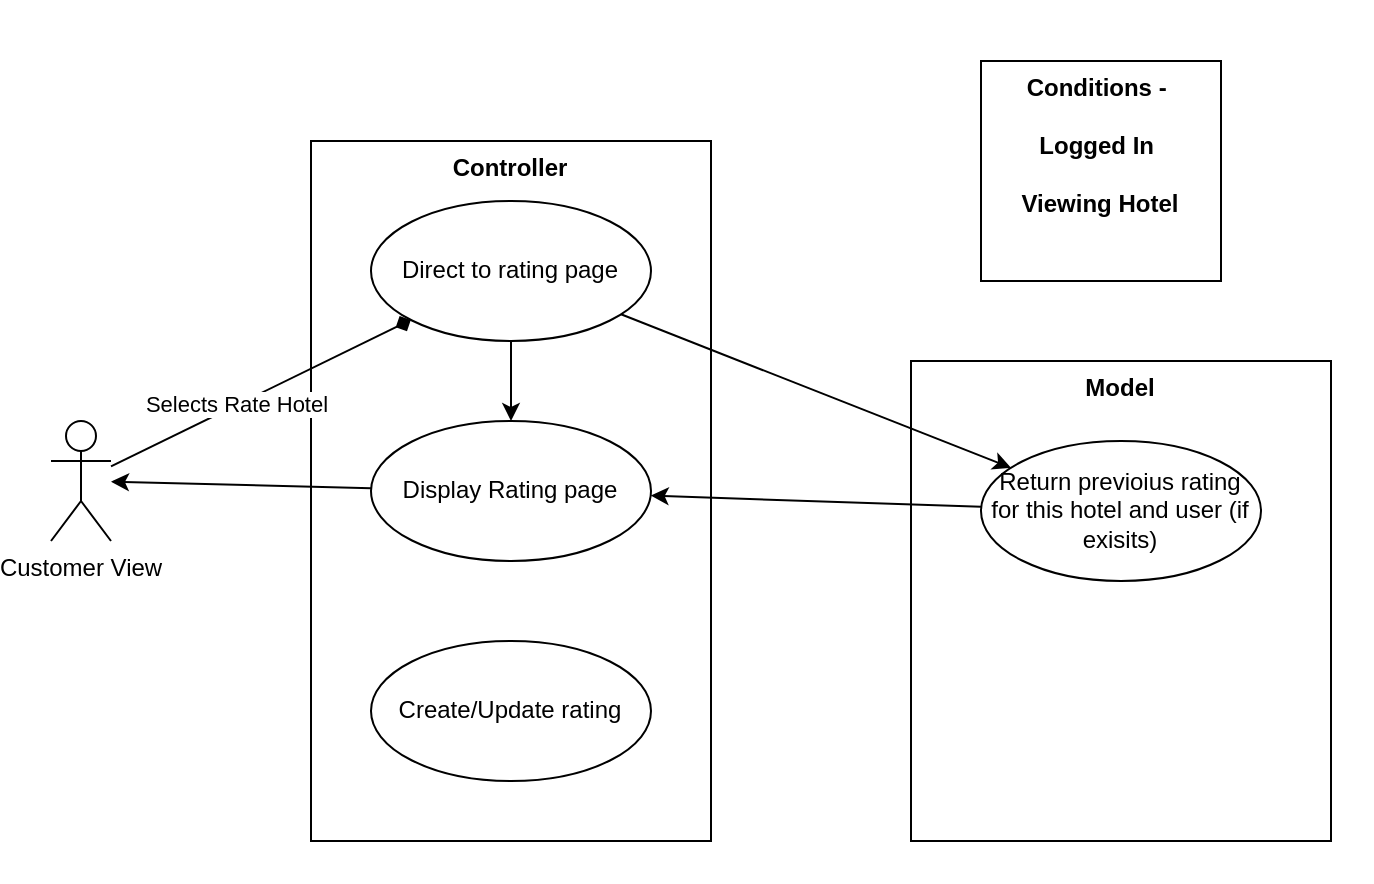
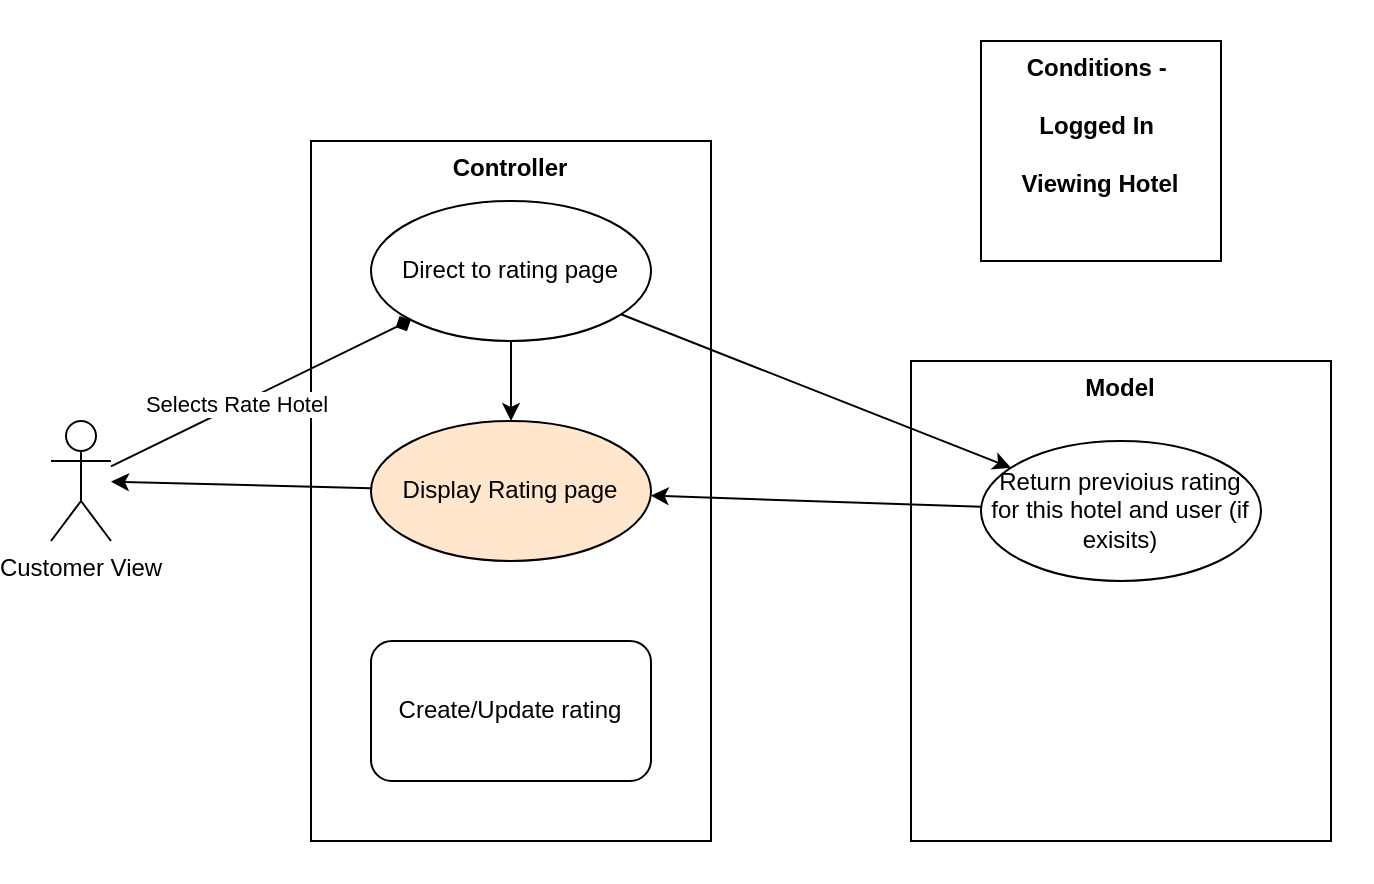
  <mxCell id="0" />
  <mxCell id="1" parent="0" />
  <mxCell id="2" value="Controller" style="shape=rect;html=1;verticalAlign=top;fontStyle=1;whiteSpace=wrap;align=center;" parent="1" vertex="1"><mxGeometry x="150" y="70" width="200" height="350" as="geometry" /></mxCell>
  <mxCell id="3" style="edgeStyle=none;html=1;endArrow=diamond;" parent="1" source="5" target="9" edge="1"><mxGeometry relative="1" as="geometry" /></mxCell>
  <mxCell id="4" value="Selects Rate Hotel" style="edgeLabel;html=1;align=center;verticalAlign=middle;resizable=0;points=[];" parent="3" vertex="1" connectable="0"><mxGeometry x="-0.161" relative="1" as="geometry"><mxPoint as="offset" /></mxGeometry></mxCell>
  <mxCell id="5" value="Customer View" style="shape=umlActor;html=1;verticalLabelPosition=bottom;verticalAlign=top;align=center;" parent="1" vertex="1"><mxGeometry x="20" y="210" width="30" height="60" as="geometry" /></mxCell>
  <mxCell id="6" value="Model" style="shape=rect;html=1;verticalAlign=top;fontStyle=1;whiteSpace=wrap;align=center;" parent="1" vertex="1"><mxGeometry x="450" y="180" width="210" height="240" as="geometry" /></mxCell>
  <mxCell id="7" style="edgeStyle=none;html=1;" parent="1" source="9" target="14" edge="1"><mxGeometry relative="1" as="geometry" /></mxCell>
  <mxCell id="8" style="edgeStyle=none;html=1;" parent="1" source="9" target="11" edge="1"><mxGeometry relative="1" as="geometry" /></mxCell>
  <mxCell id="9" value="Direct to rating page" style="ellipse;whiteSpace=wrap;html=1;" parent="1" vertex="1"><mxGeometry x="180" y="100" width="140" height="70" as="geometry" /></mxCell>
  <mxCell id="10" style="edgeStyle=none;html=1;" parent="1" source="11" target="14" edge="1"><mxGeometry relative="1" as="geometry" /></mxCell>
  <mxCell id="11" value="Return previoius rating for this hotel and user (if exisits)" style="ellipse;whiteSpace=wrap;html=1;" parent="1" vertex="1"><mxGeometry x="485" y="220" width="140" height="70" as="geometry" /></mxCell>
- <mxCell id="12" value="Conditions -&amp;nbsp;&lt;div&gt;&lt;br&gt;&lt;/div&gt;&lt;div&gt;Logged In&amp;nbsp;&lt;/div&gt;&lt;div&gt;&lt;br&gt;&lt;/div&gt;&lt;div&gt;Viewing Hotel&lt;/div&gt;&lt;div&gt;&lt;br&gt;&lt;/div&gt;" style="shape=rect;html=1;verticalAlign=top;fontStyle=1;whiteSpace=wrap;align=center;" parent="1" vertex="1"><mxGeometry x="485" y="30" width="120" height="110" as="geometry" /></mxCell>
+ <mxCell id="12" value="Conditions -&amp;nbsp;&lt;div&gt;&lt;br&gt;&lt;/div&gt;&lt;div&gt;Logged In&amp;nbsp;&lt;/div&gt;&lt;div&gt;&lt;br&gt;&lt;/div&gt;&lt;div&gt;Viewing Hotel&lt;/div&gt;&lt;div&gt;&lt;br&gt;&lt;/div&gt;" style="shape=rect;html=1;verticalAlign=top;fontStyle=1;whiteSpace=wrap;align=center;" parent="1" vertex="1"><mxGeometry x="485" y="20" width="120" height="110" as="geometry" /></mxCell>
  <mxCell id="13" style="edgeStyle=none;html=1;" parent="1" source="14" target="5" edge="1"><mxGeometry relative="1" as="geometry" /></mxCell>
- <mxCell id="14" value="Display Rating page" style="ellipse;whiteSpace=wrap;html=1;" parent="1" vertex="1"><mxGeometry x="180" y="210" width="140" height="70" as="geometry" /></mxCell>
- <mxCell id="15" value="Create/Update rating" style="ellipse;whiteSpace=wrap;html=1;" parent="1" vertex="1"><mxGeometry x="180" y="320" width="140" height="70" as="geometry" /></mxCell>
+ <mxCell id="14" value="Display Rating page" style="ellipse;whiteSpace=wrap;html=1;fillColor=#ffe6cc;" parent="1" vertex="1"><mxGeometry x="180" y="210" width="140" height="70" as="geometry" /></mxCell>
+ <mxCell id="15" value="Create/Update rating" style="whiteSpace=wrap;html=1;rounded=1;" parent="1" vertex="1"><mxGeometry x="180" y="320" width="140" height="70" as="geometry" /></mxCell>
